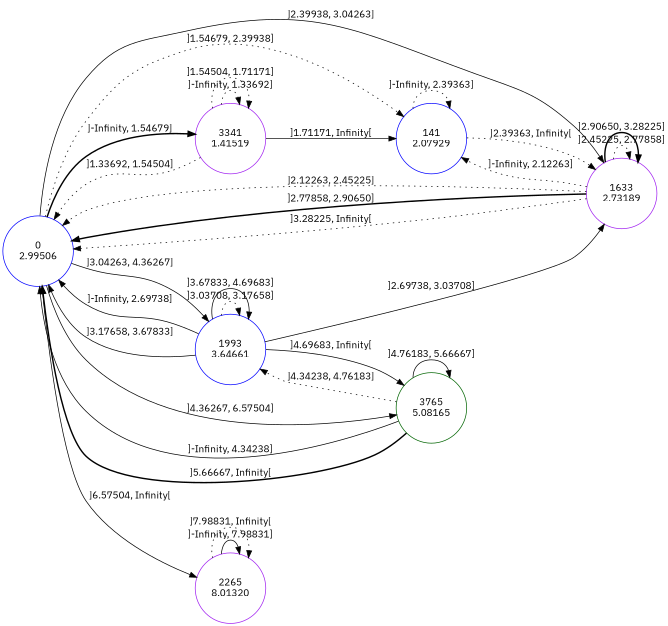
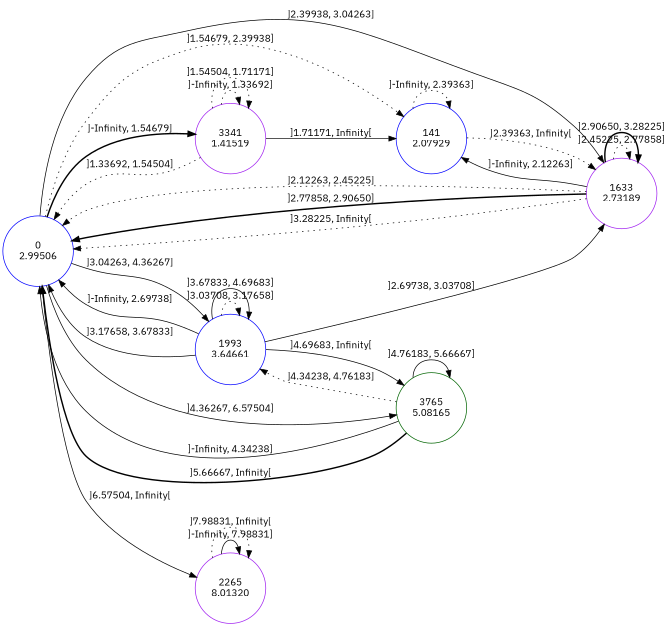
  digraph {
    fontname="IBM Plex Sans"
    rankdir=LR
    node [color=blue fontname="IBM Plex Sans" shape=circle]
    edge [fontname="IBM Plex Sans" style=solid]
    n1 [label="0\n2.99506"]
    n2 [color=purple label="3341\n1.41519"]
    n3 [label="141\n2.07929"]
    n4 [color=purple label="1633\n2.73189"]
    n5 [label="1993\n3.64661"]
    n6 [color=darkgreen label="3765\n5.08165"]
    n7 [color=purple label="2265\n8.01320"]
    n1 -> n2 [label="]-Infinity, 1.54679]" style=bold]
    n1 -> n3 [label="]1.54679, 2.39938]" style=dotted]
    n1 -> n4 [label="]2.39938, 3.04263]"]
    n1 -> n5 [label="]3.04263, 4.36267]"]
    n1 -> n6 [label="]4.36267, 6.57504]"]
    n1 -> n7 [label="]6.57504, Infinity["]
    n2 -> n1 [label="]1.33692, 1.54504]" style=dotted]
    n2 -> n2 [label="]-Infinity, 1.33692]" style=dotted]
    n2 -> n2 [label="]1.54504, 1.71171]" style=dotted]
    n2 -> n3 [label="]1.71171, Infinity["]
    n3 -> n3 [label="]-Infinity, 2.39363]" style=dotted]
    n3 -> n4 [label="]2.39363, Infinity[" style=dotted]
    n4 -> n1 [label="]2.12263, 2.45225]" style=dotted]
    n4 -> n1 [label="]2.77858, 2.90650]" style=bold]
    n4 -> n1 [label="]3.28225, Infinity[" style=dotted]
-   n4 -> n3 [label="]-Infinity, 2.12263]" style=dotted]
+   n4 -> n3 [label="]-Infinity, 2.12263]"]
    n4 -> n4 [label="]2.45225, 2.77858]" style=dotted]
    n4 -> n4 [label="]2.90650, 3.28225]" style=bold]
    n5 -> n1 [label="]-Infinity, 2.69738]"]
    n5 -> n1 [label="]3.17658, 3.67833]"]
    n5 -> n4 [label="]2.69738, 3.03708]"]
    n5 -> n5 [label="]3.03708, 3.17658]" style=dotted]
    n5 -> n5 [label="]3.67833, 4.69683]"]
    n5 -> n6 [label="]4.69683, Infinity["]
    n6 -> n1 [label="]-Infinity, 4.34238]"]
    n6 -> n1 [label="]5.66667, Infinity[" style=bold]
    n6 -> n5 [label="]4.34238, 4.76183]" style=dotted]
    n6 -> n6 [label="]4.76183, 5.66667]"]
    n7 -> n7 [label="]-Infinity, 7.98831]"]
    n7 -> n7 [label="]7.98831, Infinity[" style=dotted]
  }
